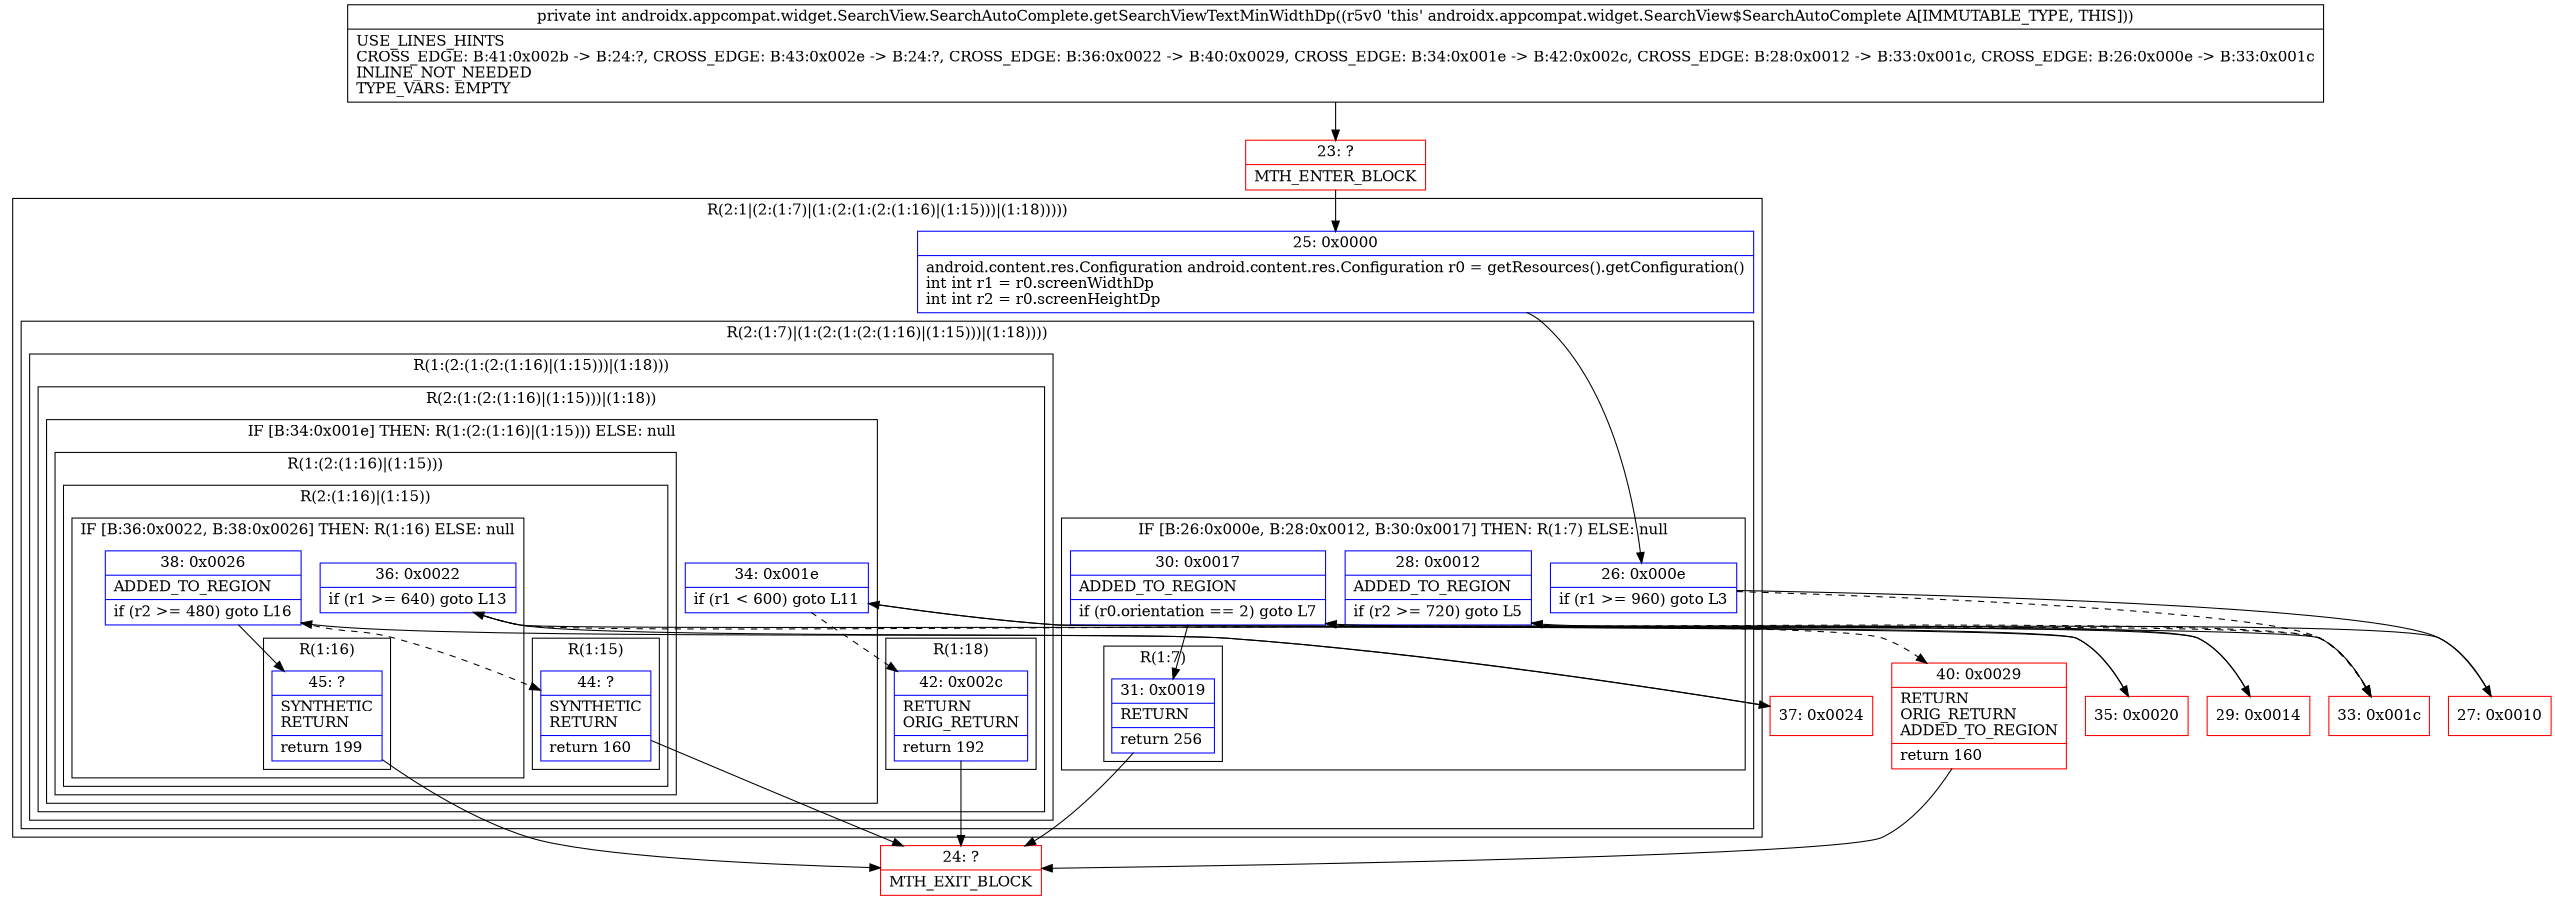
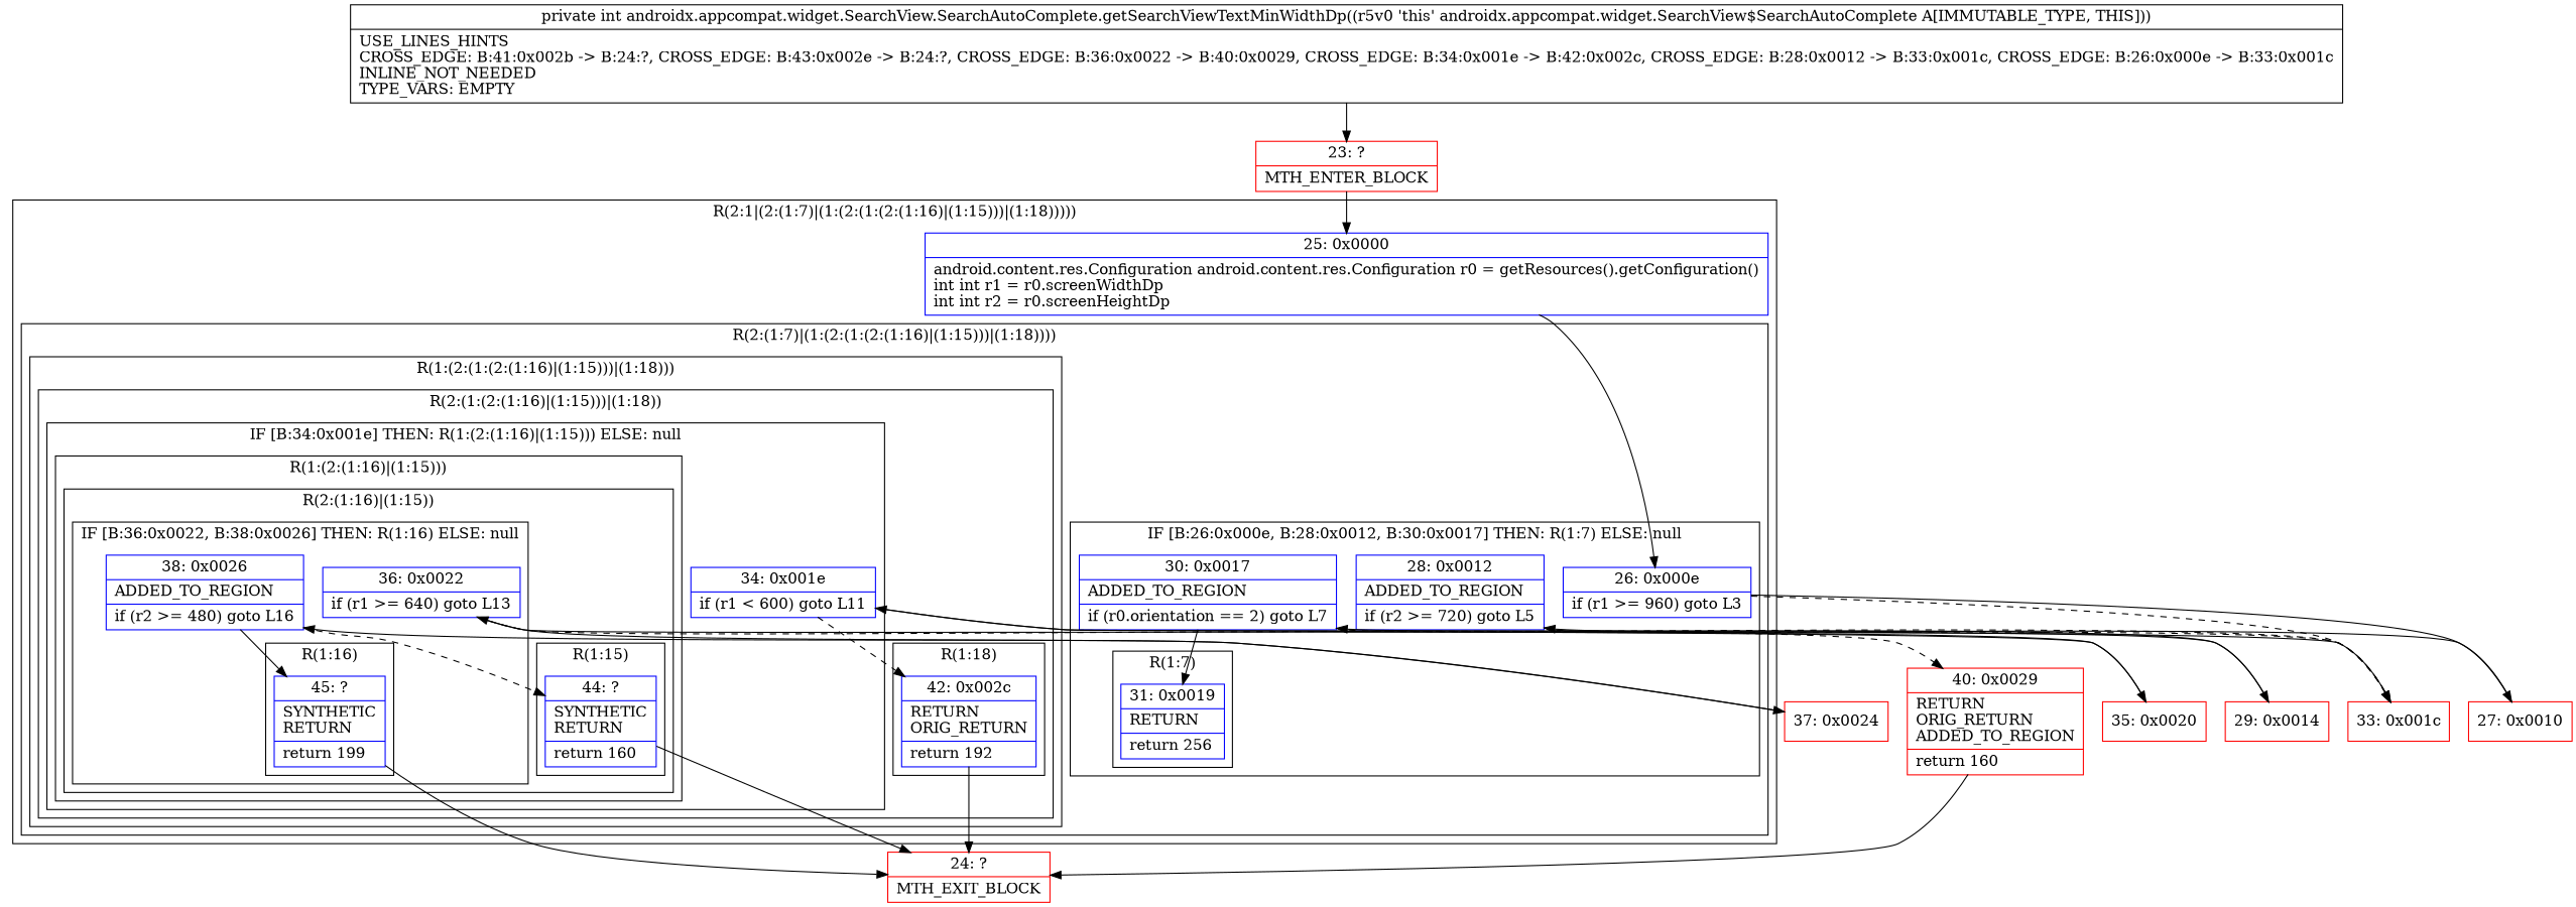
  digraph {
    node [color=blue shape=record]
    n1 [label="{31\:\ 0x0019|RETURN\l|return 256\l}"]
    n2 [label="{26\:\ 0x000e|if (r1 \>= 960) goto L3\l}"]
    n3 [label="{28\:\ 0x0012|ADDED_TO_REGION\l|if (r2 \>= 720) goto L5\l}"]
    n4 [label="{30\:\ 0x0017|ADDED_TO_REGION\l|if (r0.orientation == 2) goto L7\l}"]
    n5 [label="{45\:\ ?|SYNTHETIC\lRETURN\l|return 199\l}"]
    n6 [label="{36\:\ 0x0022|if (r1 \>= 640) goto L13\l}"]
    n7 [label="{38\:\ 0x0026|ADDED_TO_REGION\l|if (r2 \>= 480) goto L16\l}"]
    n8 [label="{44\:\ ?|SYNTHETIC\lRETURN\l|return 160\l}"]
    n9 [label="{34\:\ 0x001e|if (r1 \< 600) goto L11\l}"]
    n10 [label="{42\:\ 0x002c|RETURN\lORIG_RETURN\l|return 192\l}"]
    n11 [label="{25\:\ 0x0000|android.content.res.Configuration android.content.res.Configuration r0 = getResources().getConfiguration()\lint int r1 = r0.screenWidthDp\lint int r2 = r0.screenHeightDp\l}"]
    n12 [color=red label="{24\:\ ?|MTH_EXIT_BLOCK\l}"]
    n13 [color=red label="{27\:\ 0x0010}"]
    n14 [color=red label="{33\:\ 0x001c}"]
    n15 [color=red label="{29\:\ 0x0014}"]
    n16 [color=red label="{37\:\ 0x0024}"]
    n17 [color=red label="{40\:\ 0x0029|RETURN\lORIG_RETURN\lADDED_TO_REGION\l|return 160\l}"]
    n18 [color=red label="{35\:\ 0x0020}"]
    n19 [color=red label="{23\:\ ?|MTH_ENTER_BLOCK\l}"]
    n20 [label="{private int androidx.appcompat.widget.SearchView.SearchAutoComplete.getSearchViewTextMinWidthDp((r5v0 'this' androidx.appcompat.widget.SearchView$SearchAutoComplete A[IMMUTABLE_TYPE, THIS]))  | USE_LINES_HINTS\lCROSS_EDGE: B:41:0x002b \-\> B:24:?, CROSS_EDGE: B:43:0x002e \-\> B:24:?, CROSS_EDGE: B:36:0x0022 \-\> B:40:0x0029, CROSS_EDGE: B:34:0x001e \-\> B:42:0x002c, CROSS_EDGE: B:28:0x0012 \-\> B:33:0x001c, CROSS_EDGE: B:26:0x000e \-\> B:33:0x001c\lINLINE_NOT_NEEDED\lTYPE_VARS: EMPTY\l}" color=""]
    subgraph cluster_1 {
      label="R(2:1|(2:(1:7)|(1:(2:(1:(2:(1:16)|(1:15)))|(1:18)))))"
      n11
      subgraph cluster_2 {
        label="R(2:(1:7)|(1:(2:(1:(2:(1:16)|(1:15)))|(1:18))))"
        subgraph cluster_3 {
          label="IF [B:26:0x000e, B:28:0x0012, B:30:0x0017] THEN: R(1:7) ELSE: null"
          n2
          n3
          n4
          subgraph cluster_4 {
            label="R(1:7)"
            n1
          }
        }
        subgraph cluster_5 {
          label="R(1:(2:(1:(2:(1:16)|(1:15)))|(1:18)))"
          subgraph cluster_6 {
            label="R(2:(1:(2:(1:16)|(1:15)))|(1:18))"
            subgraph cluster_7 {
              label="IF [B:34:0x001e] THEN: R(1:(2:(1:16)|(1:15))) ELSE: null"
              n9
              subgraph cluster_8 {
                label="R(1:(2:(1:16)|(1:15)))"
                subgraph cluster_9 {
                  label="R(2:(1:16)|(1:15))"
                  subgraph cluster_10 {
                    label="IF [B:36:0x0022, B:38:0x0026] THEN: R(1:16) ELSE: null"
                    n6
                    n7
                    subgraph cluster_11 {
                      label="R(1:16)"
                      n5
                    }
                  }
                  subgraph cluster_12 {
                    label="R(1:15)"
                    n8
                  }
                }
              }
            }
            subgraph cluster_13 {
              label="R(1:18)"
              n10
            }
          }
        }
      }
    }
-   n1 -> n12
    n2 -> n13
    n2 -> n14 [style=dashed]
    n3 -> n14 [style=dashed]
    n3 -> n15
    n4 -> n1
    n4 -> n14 [style=dashed]
    n5 -> n12
    n6 -> n16
    n6 -> n17 [style=dashed]
    n7 -> n5
    n7 -> n8 [style=dashed]
    n8 -> n12
    n9 -> n10 [style=dashed]
    n9 -> n18
    n10 -> n12
    n11 -> n2
    n13 -> n3
    n14 -> n9
    n15 -> n4
    n16 -> n7
    n17 -> n12
    n18 -> n6
    n19 -> n11
    n20 -> n19
  }
